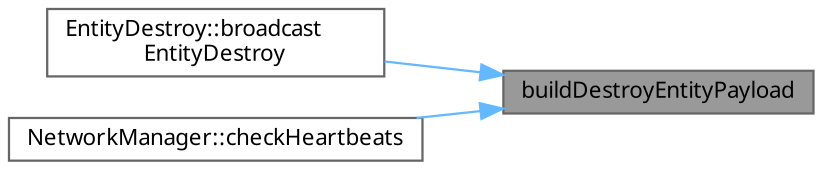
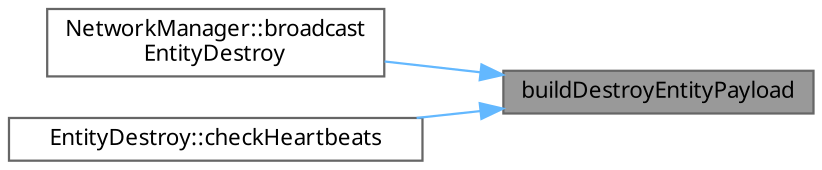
  digraph {
    fontname="Noto Sans"
    rankdir=RL
    node [color=grey40 fillcolor=white fontname="Noto Sans" fontsize=10 shape=box style=filled]
    edge [color=steelblue1 dir=back fontname="Noto Sans" fontsize=10 labelfontname=Helvetica labelfontsize=10 style=solid]
    n1 [color=gray40 fillcolor=grey60 fontcolor=black height=0.2 label=buildDestroyEntityPayload width=0.4]
-   n2 [height=0.2 label="EntityDestroy::broadcast\lEntityDestroy" width=0.4]
-   n3 [height=0.2 label="NetworkManager::checkHeartbeats" width=0.4]
+   n2 [height=0.2 label="NetworkManager::broadcast\lEntityDestroy" width=0.4]
+   n3 [height=0.2 label="EntityDestroy::checkHeartbeats" width=0.4]
    n1 -> n2
    n1 -> n3
  }
